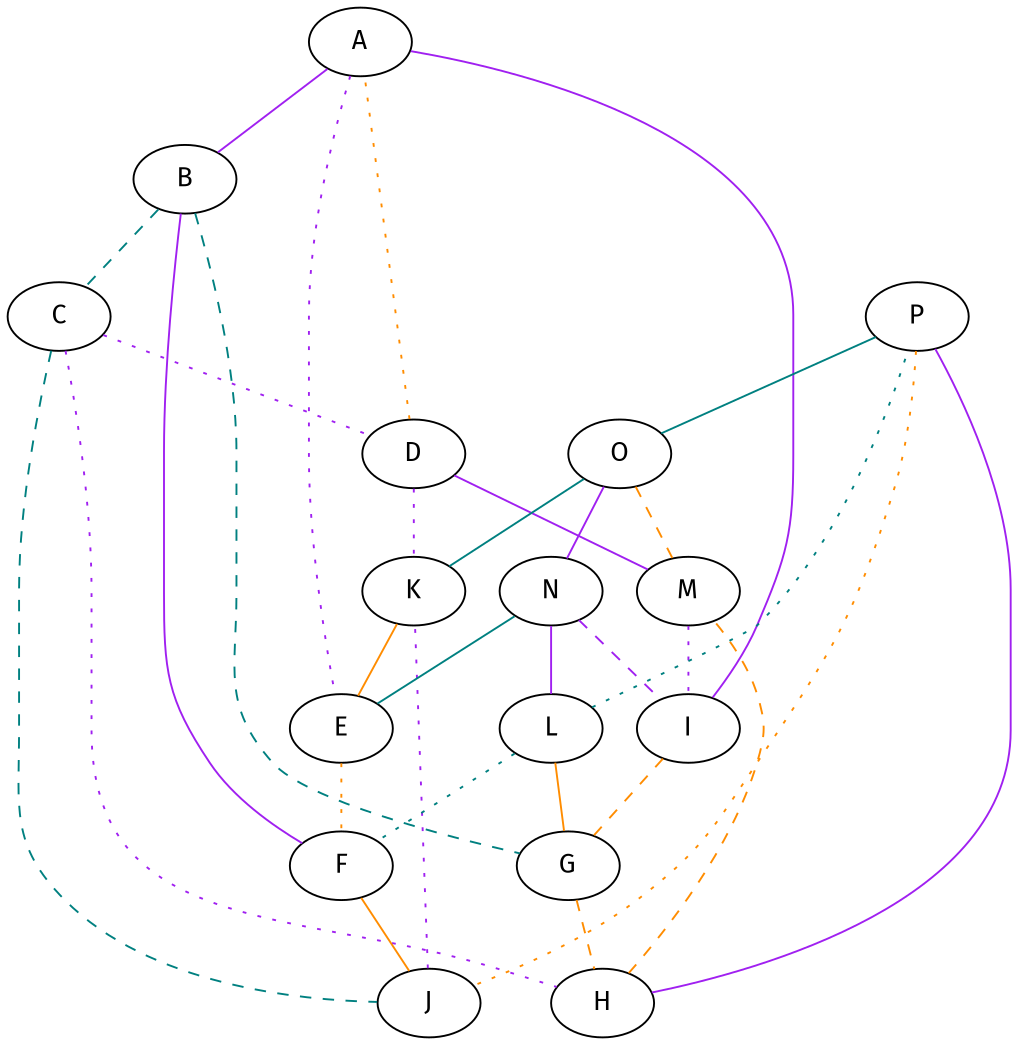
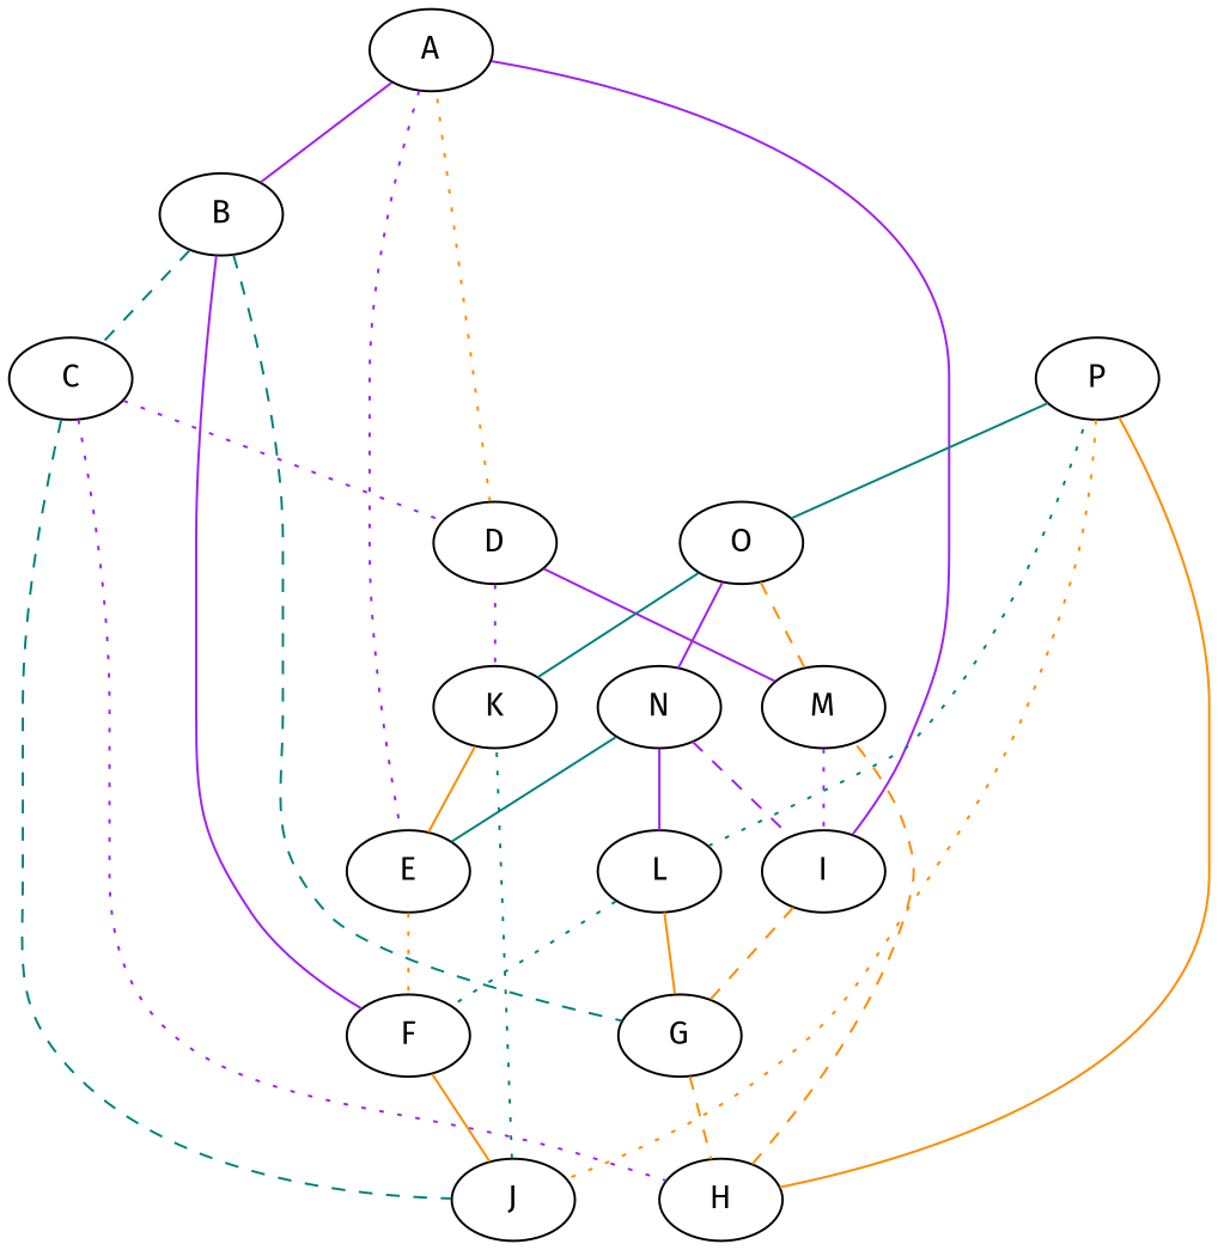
  graph {
    beautify=true
    fontname="Fira Sans"
    node [fontname="Fira Sans"]
    edge [color=purple fontname="Fira Sans" style=solid]
    A
    B
    E
    I
    C
    F
    G
    D
    J
    H
    K
    M
    N
    L
    P
    O
    A -- B
    A -- E [style=dotted]
    A -- I
    B -- C [color=teal style=dashed]
    B -- F
    B -- G [color=teal style=dashed]
    E -- F [color=darkorange style=dotted]
    I -- G [color=darkorange style=dashed]
    C -- D [style=dotted]
    C -- J [color=teal style=dashed]
    C -- H [style=dotted]
    F -- J [color=darkorange]
    G -- H [color=darkorange style=dashed]
    D -- A [color=darkorange style=dotted]
    D -- K [style=dotted]
    D -- M
-   J -- K [style=dotted]
+   J -- K [color=teal style=dotted]
    H -- M [color=darkorange style=dashed]
    K -- E [color=darkorange]
    M -- I [style=dotted]
    N -- E [color=teal]
    N -- I [style=dashed]
    N -- L
    L -- F [color=teal style=dotted]
    L -- G [color=darkorange]
    L -- P [color=teal style=dotted]
    P -- J [color=darkorange style=dotted]
-   P -- H
+   P -- H [color=darkorange]
    P -- O [color=teal]
    O -- K [color=teal]
    O -- M [color=darkorange style=dashed]
    O -- N
  }
